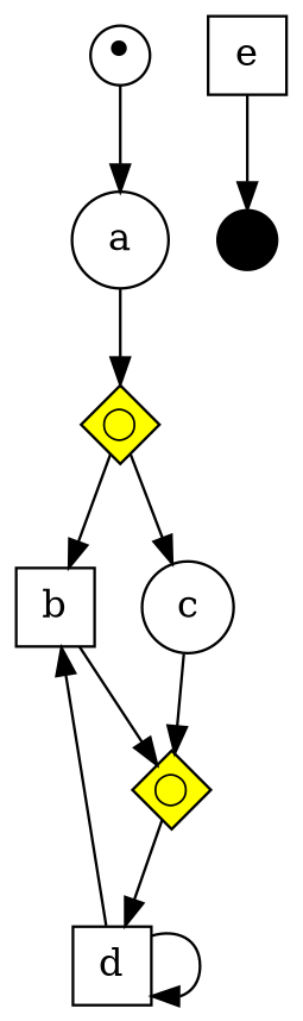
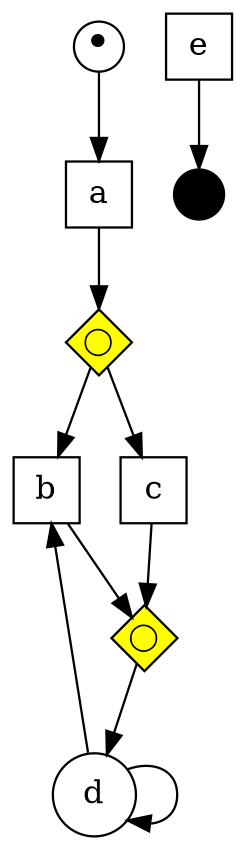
  digraph {
    rankdir=TB
    node [shape=rect]
-   a [height=0.4 shape=circle width=.4]
-   d [height=0.4 width=.4]
+   a [height=0.4 width=.4]
+   d [height=0.4 shape=circle width=.4]
    b [height=0.4 width=.4]
-   c [height=0.4 shape=circle width=.4]
+   c [height=0.4 width=.4]
    n5 [fixedsize=true fontsize=20 height=.3 label="&bull;" shape=circle width=.3]
    out [fillcolor=black fixedsize=true height=.3 shape=circle style=filled width=.3]
    n7 [fillcolor=yellow fixedsize=true fontsize=12 height=.4 label=<&#9711;> shape=diamond style=filled width=.4]
    n8 [fillcolor=yellow fixedsize=true fontsize=12 height=.4 label=<&#9711;> shape=diamond style=filled width=.4]
    e [height=0.4 width=.4]
    subgraph sub_1 {
      a
      d
    }
    subgraph sub_2 {
      rank=same
      b
      c
    }
    subgraph sub_3 {
    }
    subgraph sub_4 {
      n5
      out
    }
    subgraph sub_5 {
      n7
      n8
    }
    subgraph sub_6 {
    }
    subgraph sub_7 {
      a
      d
      b
      c
      e
    }
    subgraph sub_8 {
    }
    a -> n7
    d -> d
    d -> b
    b -> n8
    c -> n8
    n5 -> a
    n7 -> b
    n7 -> c
    n8 -> d
    e -> out
  }
